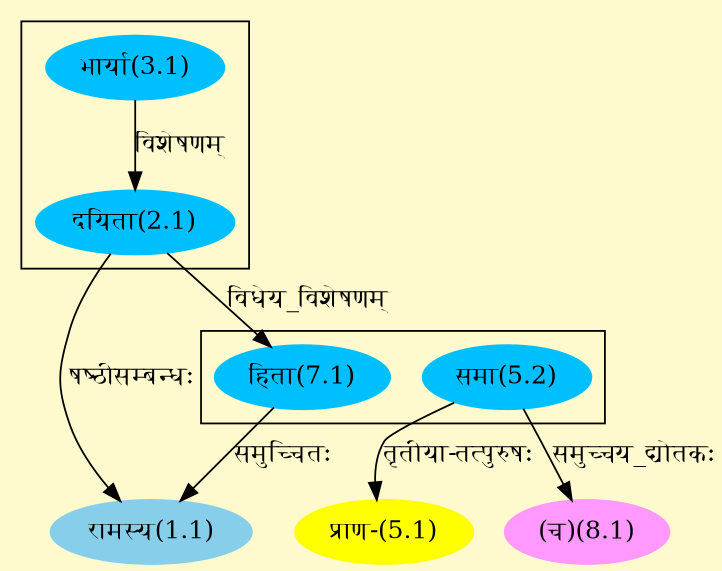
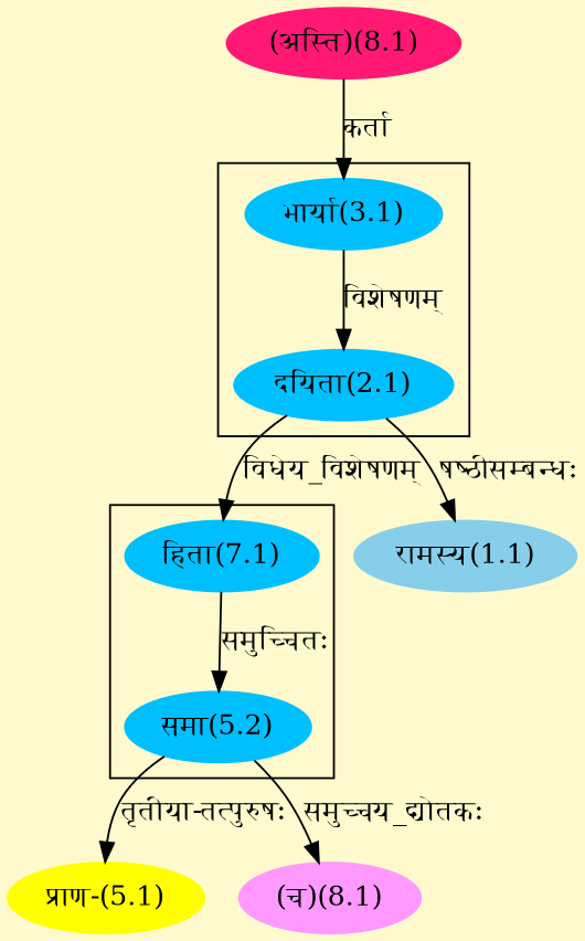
  digraph {
    bgcolor=lemonchiffon1
    compound=true
    rankdir=BT
    node [color="#00BFFF" style=filled]
    edge [dir=back]
    n1 [label="दयिता(2.1)"]
    n2 [label="भार्या(3.1)"]
    n3 [label="समा(5.2)"]
    n4 [label="हिता(7.1)"]
+   n5 [color="#FF1975" label="(अस्ति)(8.1)"]
    n6 [color="#87CEEB" label="रामस्य(1.1)"]
    n7 [color="#FFFF00" label="प्राण-(5.1)"]
    n8 [color="#FF99FF" label="(च)(8.1)"]
    subgraph cluster_1 {
      n1
      n2
    }
    subgraph cluster_2 {
      n3
      n4
    }
    n1 -> n2 [label="विशेषणम्"]
-   n6 -> n4 [label="समुच्चितः"]
+   n2 -> n5 [label="कर्ता"]
+   n3 -> n4 [label="समुच्चितः"]
    n4 -> n1 [label="विधेय_विशेषणम्"]
    n6 -> n1 [label="षष्ठीसम्बन्धः"]
    n7 -> n3 [label="तृतीया-तत्पुरुषः"]
    n8 -> n3 [label="समुच्चय_द्योतकः"]
  }
